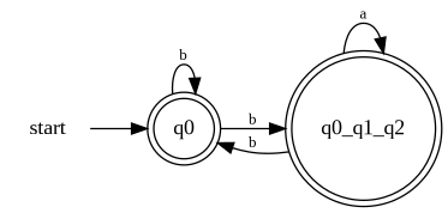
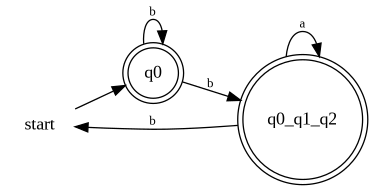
  digraph {
    fontname="Liberation Serif"
    rankdir=LR
    node [fontname="Liberation Serif" shape=doublecircle]
    edge [fontname="Liberation Serif" fontsize=10]
    start [shape=none]
    q0
    q0_q1_q2
    start -> q0
    q0 -> q0 [label=b]
    q0 -> q0_q1_q2 [label=b]
-   q0_q1_q2 -> q0 [label=b]
+   q0_q1_q2 -> start [label=b]
    q0_q1_q2 -> q0_q1_q2 [label=a]
  }
